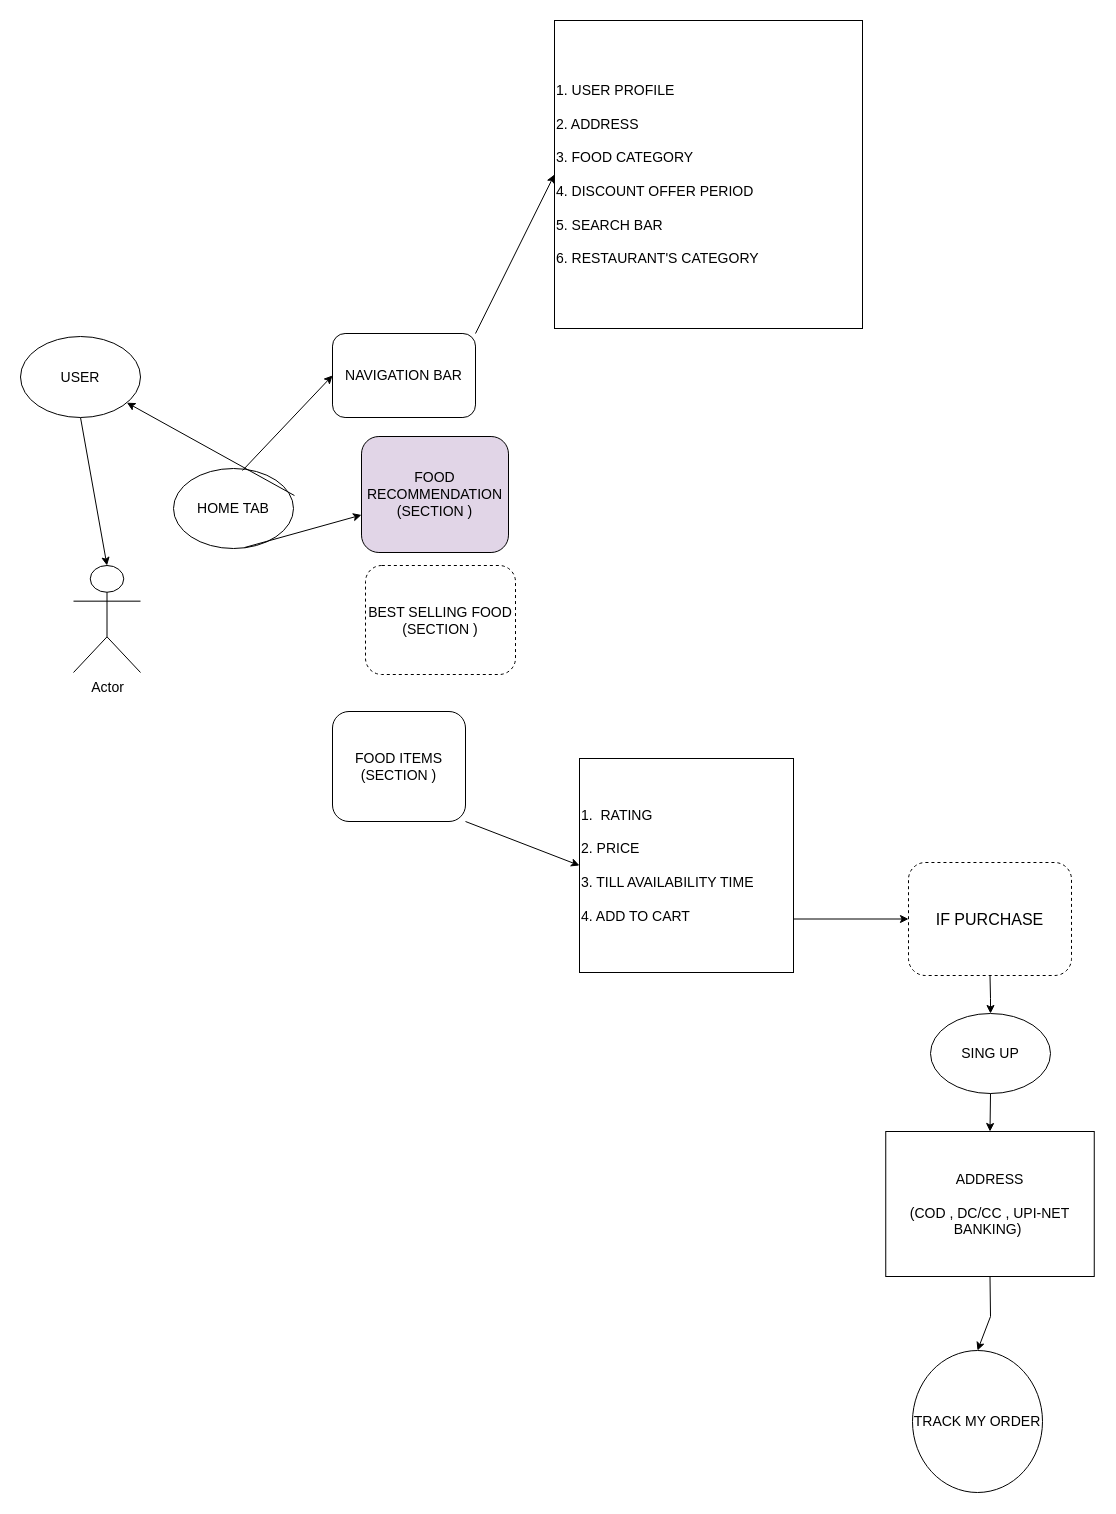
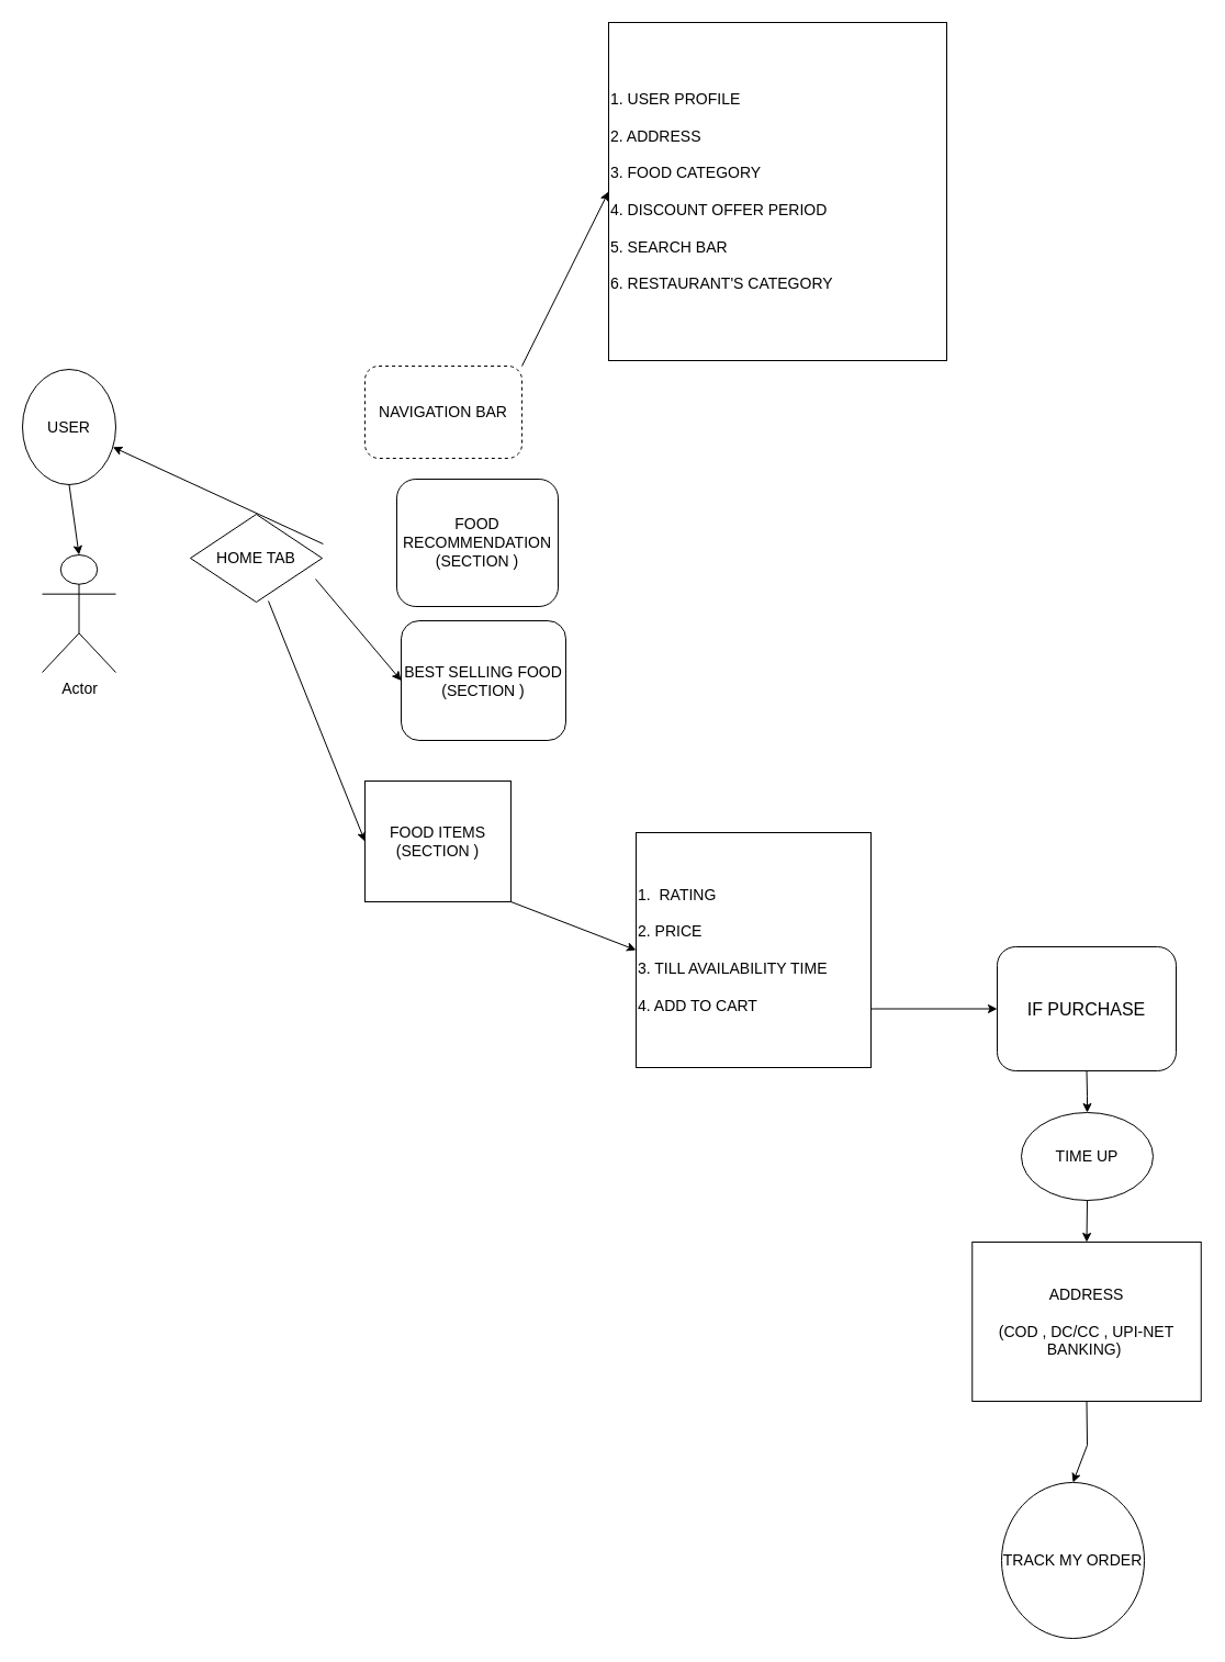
  <mxCell id="0" />
  <mxCell id="1" parent="0" />
- <mxCell id="2" value="Actor" style="shape=umlActor;verticalLabelPosition=bottom;verticalAlign=top;html=1;outlineConnect=0;fontSize=14;" vertex="1" parent="1"><mxGeometry x="73" y="565" width="67" height="107" as="geometry" /></mxCell>
+ <mxCell id="2" value="Actor" style="shape=umlActor;verticalLabelPosition=bottom;verticalAlign=top;html=1;outlineConnect=0;fontSize=14;" vertex="1" parent="1"><mxGeometry x="38" y="505" width="67" height="107" as="geometry" /></mxCell>
  <mxCell id="3" value="" style="endArrow=classic;html=1;rounded=0;entryX=0.5;entryY=0;entryDx=0;entryDy=0;entryPerimeter=0;exitX=0.5;exitY=1;exitDx=0;exitDy=0;fontSize=14;" edge="1" parent="1" source="4" target="2"><mxGeometry width="50" height="50" relative="1" as="geometry"><mxPoint x="121" y="425" as="sourcePoint" /><mxPoint x="414" y="529" as="targetPoint" /></mxGeometry></mxCell>
- <mxCell id="4" value="USER" style="ellipse;whiteSpace=wrap;html=1;fontSize=14;" vertex="1" parent="1"><mxGeometry x="20" y="336" width="120" height="81" as="geometry" /></mxCell>
- <mxCell id="5" value="HOME TAB" style="ellipse;whiteSpace=wrap;html=1;fontSize=14;" vertex="1" parent="1"><mxGeometry x="173" y="468" width="120" height="80" as="geometry" /></mxCell>
- <mxCell id="6" value="NAVIGATION BAR" style="rounded=1;whiteSpace=wrap;html=1;fontSize=14;" vertex="1" parent="1"><mxGeometry x="332" y="333" width="143" height="84" as="geometry" /></mxCell>
- <mxCell id="7" value="FOOD RECOMMENDATION&lt;br style=&quot;font-size: 14px;&quot;&gt;(SECTION )" style="rounded=1;whiteSpace=wrap;html=1;fontSize=14;fillColor=#e1d5e7;" vertex="1" parent="1"><mxGeometry x="361" y="436" width="147" height="116" as="geometry" /></mxCell>
- <mxCell id="8" value="BEST SELLING FOOD&lt;br style=&quot;font-size: 14px;&quot;&gt;(SECTION )" style="rounded=1;whiteSpace=wrap;html=1;fontSize=14;dashed=1;" vertex="1" parent="1"><mxGeometry x="365" y="565" width="150" height="109" as="geometry" /></mxCell>
- <mxCell id="9" value="FOOD ITEMS&lt;br style=&quot;font-size: 14px;&quot;&gt;(SECTION )" style="rounded=1;whiteSpace=wrap;html=1;fontSize=14;" vertex="1" parent="1"><mxGeometry x="332" y="711" width="133" height="110" as="geometry" /></mxCell>
- <mxCell id="10" value="" style="endArrow=classic;html=1;rounded=0;exitX=0.575;exitY=0.025;exitDx=0;exitDy=0;exitPerimeter=0;entryX=0;entryY=0.5;entryDx=0;entryDy=0;fontSize=14;" edge="1" parent="1" source="5" target="6"><mxGeometry width="50" height="50" relative="1" as="geometry"><mxPoint x="281" y="463" as="sourcePoint" /><mxPoint x="331" y="413" as="targetPoint" /></mxGeometry></mxCell>
+ <mxCell id="4" value="USER" style="ellipse;whiteSpace=wrap;html=1;fontSize=14;" vertex="1" parent="1"><mxGeometry x="20" y="336" width="85" height="105" as="geometry" /></mxCell>
+ <mxCell id="5" value="HOME TAB" style="rhombus;whiteSpace=wrap;html=1;fontSize=14;" vertex="1" parent="1"><mxGeometry x="173" y="468" width="120" height="80" as="geometry" /></mxCell>
+ <mxCell id="6" value="NAVIGATION BAR" style="rounded=1;whiteSpace=wrap;html=1;fontSize=14;dashed=1;" vertex="1" parent="1"><mxGeometry x="332" y="333" width="143" height="84" as="geometry" /></mxCell>
+ <mxCell id="7" value="FOOD RECOMMENDATION&lt;br style=&quot;font-size: 14px;&quot;&gt;(SECTION )" style="rounded=1;whiteSpace=wrap;html=1;fontSize=14;" vertex="1" parent="1"><mxGeometry x="361" y="436" width="147" height="116" as="geometry" /></mxCell>
+ <mxCell id="8" value="BEST SELLING FOOD&lt;br style=&quot;font-size: 14px;&quot;&gt;(SECTION )" style="rounded=1;whiteSpace=wrap;html=1;fontSize=14;" vertex="1" parent="1"><mxGeometry x="365" y="565" width="150" height="109" as="geometry" /></mxCell>
+ <mxCell id="9" value="FOOD ITEMS&lt;br style=&quot;font-size: 14px;&quot;&gt;(SECTION )" style="whiteSpace=wrap;html=1;fontSize=14;rounded=0;" vertex="1" parent="1"><mxGeometry x="332" y="711" width="133" height="110" as="geometry" /></mxCell>
  <mxCell id="11" value="" style="endArrow=classic;html=1;rounded=0;exitX=1.008;exitY=0.338;exitDx=0;exitDy=0;exitPerimeter=0;fontSize=14;" edge="1" parent="1" source="5" target="4"><mxGeometry width="50" height="50" relative="1" as="geometry"><mxPoint x="313" y="512" as="sourcePoint" /><mxPoint x="363" y="462" as="targetPoint" /></mxGeometry></mxCell>
- <mxCell id="13" value="" style="endArrow=classic;html=1;rounded=0;exitX=0.592;exitY=0.988;exitDx=0;exitDy=0;exitPerimeter=0;fontSize=14;" edge="1" parent="1" source="5" target="7"><mxGeometry width="50" height="50" relative="1" as="geometry"><mxPoint x="252" y="623" as="sourcePoint" /><mxPoint x="302" y="573" as="targetPoint" /></mxGeometry></mxCell>
+ <mxCell id="12" value="" style="endArrow=classic;html=1;rounded=0;exitX=0.95;exitY=0.738;exitDx=0;exitDy=0;exitPerimeter=0;entryX=0;entryY=0.5;entryDx=0;entryDy=0;fontSize=14;" edge="1" parent="1" source="5" target="8"><mxGeometry width="50" height="50" relative="1" as="geometry"><mxPoint x="298" y="578" as="sourcePoint" /><mxPoint x="348" y="528" as="targetPoint" /></mxGeometry></mxCell>
+ <mxCell id="13" value="" style="endArrow=classic;html=1;rounded=0;exitX=0.592;exitY=0.988;exitDx=0;exitDy=0;exitPerimeter=0;entryX=0;entryY=0.5;entryDx=0;entryDy=0;fontSize=14;" edge="1" parent="1" source="5" target="9"><mxGeometry width="50" height="50" relative="1" as="geometry"><mxPoint x="252" y="623" as="sourcePoint" /><mxPoint x="302" y="573" as="targetPoint" /></mxGeometry></mxCell>
  <mxCell id="14" value="" style="endArrow=classic;html=1;rounded=0;exitX=1;exitY=0;exitDx=0;exitDy=0;entryX=0;entryY=0.5;entryDx=0;entryDy=0;" edge="1" parent="1" source="6" target="15"><mxGeometry width="50" height="50" relative="1" as="geometry"><mxPoint x="450" y="337" as="sourcePoint" /><mxPoint x="503" y="278" as="targetPoint" /><Array as="points" /></mxGeometry></mxCell>
  <mxCell id="15" value="1. USER PROFILE&lt;br&gt;&lt;div style=&quot;&quot;&gt;&lt;span style=&quot;background-color: initial;&quot;&gt;&lt;br&gt;&lt;/span&gt;&lt;/div&gt;&lt;div style=&quot;&quot;&gt;&lt;span style=&quot;background-color: initial;&quot;&gt;2. ADDRESS&lt;/span&gt;&lt;/div&gt;&lt;div style=&quot;&quot;&gt;&lt;span style=&quot;background-color: initial;&quot;&gt;&lt;br&gt;&lt;/span&gt;&lt;/div&gt;&lt;div style=&quot;&quot;&gt;3. FOOD CATEGORY&lt;/div&gt;&lt;div style=&quot;&quot;&gt;&lt;br&gt;&lt;/div&gt;&lt;div style=&quot;&quot;&gt;4. DISCOUNT OFFER PERIOD&lt;/div&gt;&lt;div style=&quot;&quot;&gt;&lt;br&gt;&lt;/div&gt;&lt;div style=&quot;&quot;&gt;5. SEARCH BAR&lt;/div&gt;&lt;div style=&quot;&quot;&gt;&lt;br&gt;&lt;/div&gt;&lt;div style=&quot;&quot;&gt;6. RESTAURANT'S CATEGORY&lt;/div&gt;" style="whiteSpace=wrap;html=1;aspect=fixed;fontSize=14;align=left;verticalAlign=middle;labelPosition=center;verticalLabelPosition=middle;textDirection=ltr;" vertex="1" parent="1"><mxGeometry x="554" y="20" width="308" height="308" as="geometry" /></mxCell>
  <mxCell id="16" value="1.&lt;font style=&quot;font-size: 14px;&quot;&gt;&amp;nbsp; RATING&amp;nbsp;&lt;br style=&quot;font-size: 14px;&quot;&gt;&lt;br style=&quot;font-size: 14px;&quot;&gt;2. PRICE&lt;br style=&quot;font-size: 14px;&quot;&gt;&lt;br style=&quot;font-size: 14px;&quot;&gt;3. TILL AVAILABILITY TIME&amp;nbsp;&lt;br style=&quot;font-size: 14px;&quot;&gt;&lt;br style=&quot;font-size: 14px;&quot;&gt;4. ADD TO CART&amp;nbsp;&lt;br style=&quot;font-size: 14px;&quot;&gt;&lt;/font&gt;" style="whiteSpace=wrap;html=1;aspect=fixed;align=left;fontSize=14;" vertex="1" parent="1"><mxGeometry x="579" y="758" width="214" height="214" as="geometry" /></mxCell>
  <mxCell id="17" value="" style="endArrow=classic;html=1;rounded=0;exitX=1;exitY=1;exitDx=0;exitDy=0;entryX=0;entryY=0.5;entryDx=0;entryDy=0;" edge="1" parent="1" source="9" target="16"><mxGeometry width="50" height="50" relative="1" as="geometry"><mxPoint x="461" y="866" as="sourcePoint" /><mxPoint x="511" y="821" as="targetPoint" /></mxGeometry></mxCell>
  <mxCell id="18" value="" style="endArrow=classic;html=1;rounded=0;exitX=1;exitY=0.75;exitDx=0;exitDy=0;entryX=0;entryY=0.5;entryDx=0;entryDy=0;" edge="1" parent="1" source="16" target="19"><mxGeometry width="50" height="50" relative="1" as="geometry"><mxPoint x="833" y="907" as="sourcePoint" /><mxPoint x="911" y="915" as="targetPoint" /></mxGeometry></mxCell>
- <mxCell id="19" value="IF PURCHASE" style="rounded=1;whiteSpace=wrap;html=1;fontSize=16;dashed=1;" vertex="1" parent="1"><mxGeometry x="908" y="862" width="163" height="113" as="geometry" /></mxCell>
+ <mxCell id="19" value="IF PURCHASE" style="rounded=1;whiteSpace=wrap;html=1;fontSize=16;" vertex="1" parent="1"><mxGeometry x="908" y="862" width="163" height="113" as="geometry" /></mxCell>
  <mxCell id="20" value="" style="endArrow=classic;html=1;rounded=0;exitX=0.5;exitY=1;exitDx=0;exitDy=0;entryX=0.5;entryY=0;entryDx=0;entryDy=0;" edge="1" parent="1" source="19" target="21"><mxGeometry width="50" height="50" relative="1" as="geometry"><mxPoint x="978" y="1091" as="sourcePoint" /><mxPoint x="989.5" y="1015" as="targetPoint" /><Array as="points"><mxPoint x="990" y="998" /></Array></mxGeometry></mxCell>
- <mxCell id="21" value="SING UP" style="ellipse;whiteSpace=wrap;html=1;fontSize=14;" vertex="1" parent="1"><mxGeometry x="930" y="1013" width="120" height="80" as="geometry" /></mxCell>
+ <mxCell id="21" value="TIME UP" style="ellipse;whiteSpace=wrap;html=1;fontSize=14;" vertex="1" parent="1"><mxGeometry x="930" y="1013" width="120" height="80" as="geometry" /></mxCell>
  <mxCell id="22" value="" style="endArrow=classic;html=1;rounded=0;exitX=0.5;exitY=1;exitDx=0;exitDy=0;entryX=0.5;entryY=0;entryDx=0;entryDy=0;" edge="1" parent="1" source="21" target="23"><mxGeometry width="50" height="50" relative="1" as="geometry"><mxPoint x="956" y="1135" as="sourcePoint" /><mxPoint x="995" y="1153" as="targetPoint" /></mxGeometry></mxCell>
  <mxCell id="23" value="ADDRESS&lt;br&gt;&lt;br&gt;&lt;font&gt;(COD , DC/CC , UPI-NET BANKING)&amp;nbsp;&lt;/font&gt;" style="rounded=0;whiteSpace=wrap;html=1;fontSize=14;" vertex="1" parent="1"><mxGeometry x="885.25" y="1131" width="208.5" height="145" as="geometry" /></mxCell>
  <mxCell id="24" value="" style="endArrow=classic;html=1;rounded=0;exitX=0.5;exitY=1;exitDx=0;exitDy=0;entryX=0.5;entryY=0;entryDx=0;entryDy=0;" edge="1" parent="1" source="23" target="25"><mxGeometry width="50" height="50" relative="1" as="geometry"><mxPoint x="968" y="1288" as="sourcePoint" /><mxPoint x="990" y="1353" as="targetPoint" /><Array as="points"><mxPoint x="990" y="1316" /></Array></mxGeometry></mxCell>
  <mxCell id="25" value="TRACK MY ORDER" style="ellipse;whiteSpace=wrap;html=1;fontSize=14;" vertex="1" parent="1"><mxGeometry x="912" y="1350" width="130" height="142" as="geometry" /></mxCell>
